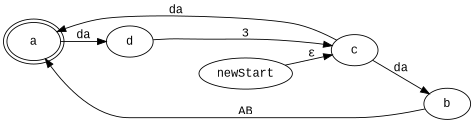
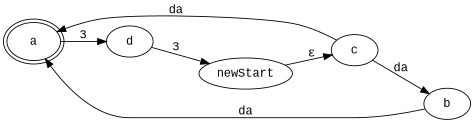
  digraph {
    fontname="Liberation Mono"
    rankdir=LR
    node [fontname="Liberation Mono"]
    edge [fontname="Liberation Mono"]
    a [peripheries=2]
    d
    b
    c
    newStart
-   a -> d [label=da]
-   d -> c [label=3]
-   b -> a [label=AB]
+   a -> d [label=3]
+   d -> newStart [label=3]
+   b -> a [label=da]
    c -> a [label=da]
    c -> b [label=da]
    newStart -> c [label="ε"]
  }
